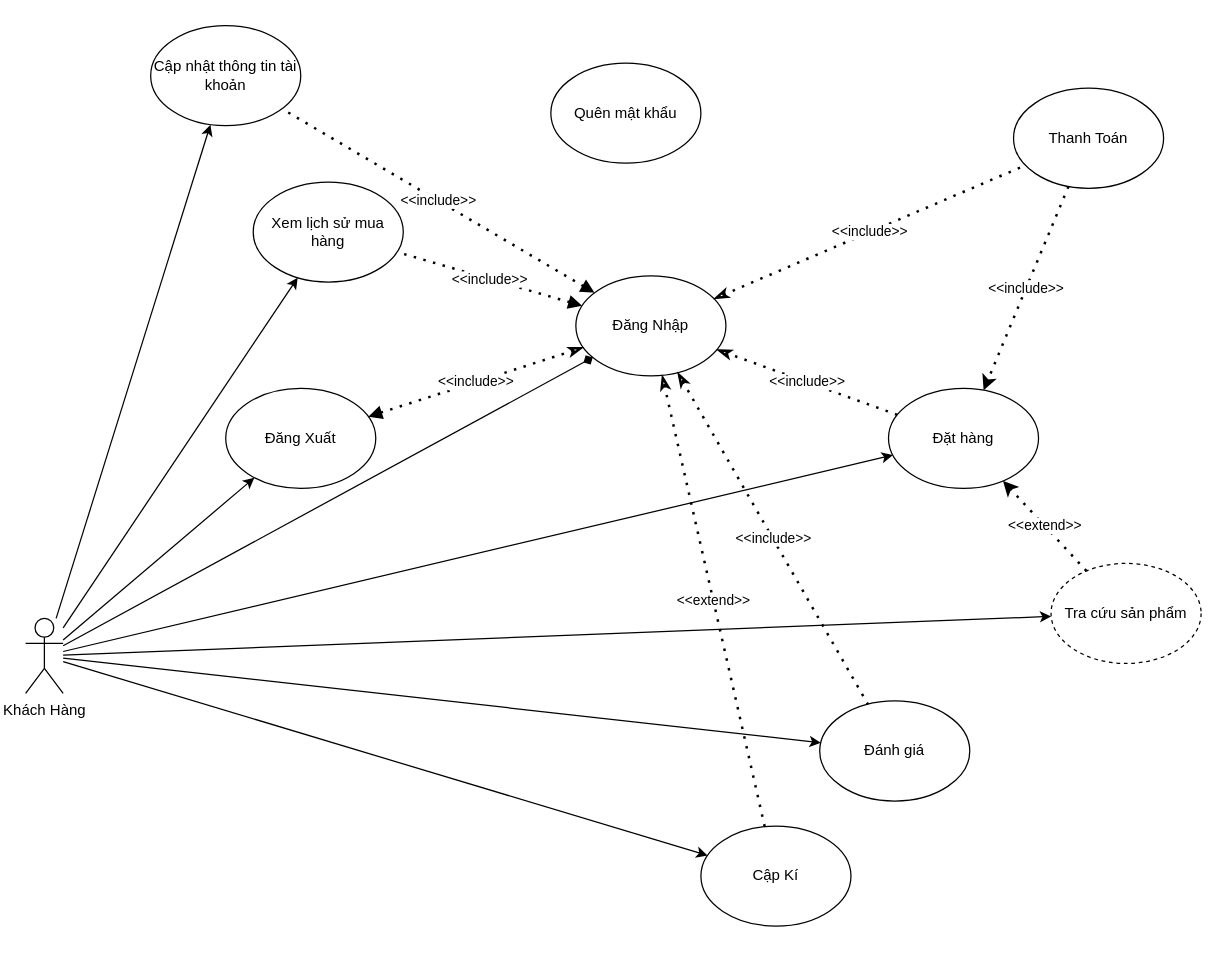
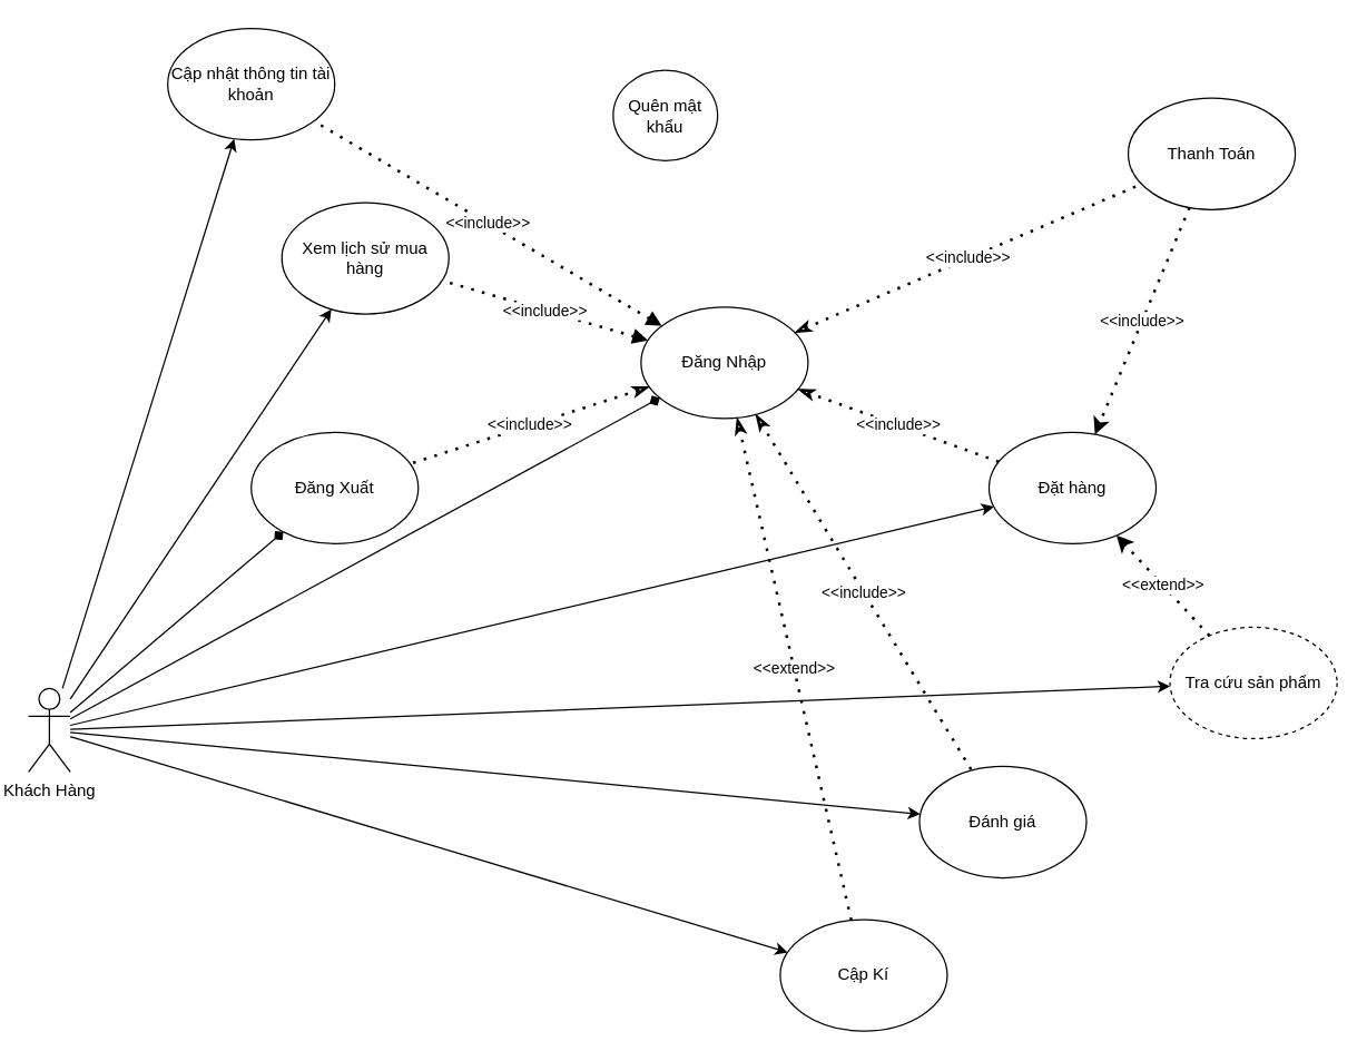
  <mxCell id="0" />
  <mxCell id="1" parent="0" />
  <mxCell id="2" value="Khách Hàng" style="shape=umlActor;verticalLabelPosition=bottom;verticalAlign=top;html=1;outlineConnect=0;movable=1;resizable=1;rotatable=1;deletable=1;editable=1;locked=0;connectable=1;" parent="1" vertex="1"><mxGeometry y="494" width="30" height="60" as="geometry" x="20" /></mxCell>
  <mxCell id="3" value="Đăng Nhập" style="ellipse;whiteSpace=wrap;html=1;movable=1;resizable=1;rotatable=1;deletable=1;editable=1;locked=0;connectable=1;" parent="1" vertex="1"><mxGeometry x="460" y="220" width="120" height="80" as="geometry" /></mxCell>
  <mxCell id="4" value="Xem lịch sử mua hàng" style="ellipse;whiteSpace=wrap;html=1;movable=1;resizable=1;rotatable=1;deletable=1;editable=1;locked=0;connectable=1;" parent="1" vertex="1"><mxGeometry x="202" y="145" width="120" height="80" as="geometry" /></mxCell>
  <mxCell id="5" value="Cập nhật thông tin tài khoản" style="ellipse;whiteSpace=wrap;html=1;movable=1;resizable=1;rotatable=1;deletable=1;editable=1;locked=0;connectable=1;" parent="1" vertex="1"><mxGeometry x="120" y="20" width="120" height="80" as="geometry" /></mxCell>
- <mxCell id="6" value="Đánh giá" style="ellipse;whiteSpace=wrap;html=1;movable=1;resizable=1;rotatable=1;deletable=1;editable=1;locked=0;connectable=1;" parent="1" vertex="1"><mxGeometry x="655" y="560" width="120" height="80" as="geometry" /></mxCell>
+ <mxCell id="6" value="Đánh giá" style="ellipse;whiteSpace=wrap;html=1;movable=1;resizable=1;rotatable=1;deletable=1;editable=1;locked=0;connectable=1;" parent="1" vertex="1"><mxGeometry x="660" y="550" width="120" height="80" as="geometry" /></mxCell>
  <mxCell id="7" value="&amp;lt;&amp;lt;include&amp;gt;&amp;gt;" style="endArrow=none;dashed=1;html=1;dashPattern=1 3;strokeWidth=2;rounded=0;startArrow=block;startFill=1;movable=1;resizable=1;rotatable=1;deletable=1;editable=1;locked=0;connectable=1;" parent="1" source="3" target="4" edge="1"><mxGeometry width="50" height="50" relative="1" as="geometry"><mxPoint x="300" y="310" as="sourcePoint" /><mxPoint x="350" y="260" as="targetPoint" /></mxGeometry></mxCell>
  <mxCell id="8" value="&amp;lt;&amp;lt;include&amp;gt;&amp;gt;" style="endArrow=none;dashed=1;html=1;dashPattern=1 3;strokeWidth=2;rounded=0;startArrow=block;startFill=1;movable=1;resizable=1;rotatable=1;deletable=1;editable=1;locked=0;connectable=1;" parent="1" source="3" target="5" edge="1"><mxGeometry width="50" height="50" relative="1" as="geometry"><mxPoint x="410" y="270" as="sourcePoint" /><mxPoint x="460" y="220" as="targetPoint" /></mxGeometry></mxCell>
  <mxCell id="9" value="&amp;lt;&amp;lt;include&amp;gt;&amp;gt;" style="endArrow=none;dashed=1;html=1;dashPattern=1 3;strokeWidth=2;rounded=0;startArrow=classicThin;startFill=0;movable=1;resizable=1;rotatable=1;deletable=1;editable=1;locked=0;connectable=1;" parent="1" source="3" target="6" edge="1"><mxGeometry width="50" height="50" relative="1" as="geometry"><mxPoint x="490" y="210" as="sourcePoint" /><mxPoint x="540" y="160" as="targetPoint" /></mxGeometry></mxCell>
  <mxCell id="10" value="" style="endArrow=diamond;html=1;rounded=0;movable=1;resizable=1;rotatable=1;deletable=1;editable=1;locked=0;connectable=1;" parent="1" source="2" target="3" edge="1"><mxGeometry width="50" height="50" relative="1" as="geometry"><mxPoint x="90" y="200" as="sourcePoint" /><mxPoint x="140" y="150" as="targetPoint" /></mxGeometry></mxCell>
  <mxCell id="11" value="" style="endArrow=classic;html=1;rounded=0;movable=1;resizable=1;rotatable=1;deletable=1;editable=1;locked=0;connectable=1;" parent="1" source="2" target="5" edge="1"><mxGeometry width="50" height="50" relative="1" as="geometry"><mxPoint x="190" y="330" as="sourcePoint" /><mxPoint x="240" y="280" as="targetPoint" /></mxGeometry></mxCell>
  <mxCell id="12" value="" style="endArrow=classic;html=1;rounded=0;movable=1;resizable=1;rotatable=1;deletable=1;editable=1;locked=0;connectable=1;" parent="1" source="2" target="6" edge="1"><mxGeometry width="50" height="50" relative="1" as="geometry"><mxPoint x="540" y="330" as="sourcePoint" /><mxPoint x="590" y="280" as="targetPoint" /></mxGeometry></mxCell>
- <mxCell id="13" value="Quên mật khẩu" style="ellipse;whiteSpace=wrap;html=1;movable=1;resizable=1;rotatable=1;deletable=1;editable=1;locked=0;connectable=1;" parent="1" vertex="1"><mxGeometry x="440" y="50" width="120" height="80" as="geometry" /></mxCell>
+ <mxCell id="13" value="Quên mật khẩu" style="ellipse;whiteSpace=wrap;html=1;movable=1;resizable=1;rotatable=1;deletable=1;editable=1;locked=0;connectable=1;" parent="1" vertex="1"><mxGeometry x="440" y="50" width="75" height="65" as="geometry" /></mxCell>
  <mxCell id="14" value="" style="endArrow=classic;html=1;rounded=0;movable=1;resizable=1;rotatable=1;deletable=1;editable=1;locked=0;connectable=1;" parent="1" source="2" target="4" edge="1"><mxGeometry width="50" height="50" relative="1" as="geometry"><mxPoint x="60" y="250" as="sourcePoint" /><mxPoint x="110" y="200" as="targetPoint" /></mxGeometry></mxCell>
  <mxCell id="15" value="Cập Kí" style="ellipse;whiteSpace=wrap;html=1;movable=1;resizable=1;rotatable=1;deletable=1;editable=1;locked=0;connectable=1;" parent="1" vertex="1"><mxGeometry x="560" y="660" width="120" height="80" as="geometry" /></mxCell>
  <mxCell id="16" value="" style="endArrow=classic;html=1;rounded=0;movable=1;resizable=1;rotatable=1;deletable=1;editable=1;locked=0;connectable=1;" parent="1" source="2" target="15" edge="1"><mxGeometry width="50" height="50" relative="1" as="geometry"><mxPoint x="54" y="596.188" as="sourcePoint" /><mxPoint x="190" y="550" as="targetPoint" /></mxGeometry></mxCell>
  <mxCell id="17" value="Đặt hàng" style="ellipse;whiteSpace=wrap;html=1;movable=1;resizable=1;rotatable=1;deletable=1;editable=1;locked=0;connectable=1;" parent="1" vertex="1"><mxGeometry x="710" y="310" width="120" height="80" as="geometry" /></mxCell>
  <mxCell id="18" value="" style="endArrow=classic;html=1;rounded=0;movable=1;resizable=1;rotatable=1;deletable=1;editable=1;locked=0;connectable=1;" parent="1" source="2" target="17" edge="1"><mxGeometry width="50" height="50" relative="1" as="geometry"><mxPoint x="50" y="520" as="sourcePoint" /><mxPoint x="290" y="590" as="targetPoint" /></mxGeometry></mxCell>
  <mxCell id="19" value="Tra cứu sản phẩm" style="ellipse;whiteSpace=wrap;html=1;movable=1;resizable=1;rotatable=1;deletable=1;editable=1;locked=0;connectable=1;dashed=1;" parent="1" vertex="1"><mxGeometry x="840" y="450" width="120" height="80" as="geometry" /></mxCell>
  <mxCell id="20" value="" style="endArrow=classic;html=1;rounded=0;movable=1;resizable=1;rotatable=1;deletable=1;editable=1;locked=0;connectable=1;" parent="1" source="2" target="19" edge="1"><mxGeometry width="50" height="50" relative="1" as="geometry"><mxPoint x="39" y="602" as="sourcePoint" /><mxPoint x="121" y="691" as="targetPoint" /></mxGeometry></mxCell>
  <mxCell id="21" value="&amp;lt;&amp;lt;include&amp;gt;&amp;gt;" style="endArrow=classic;dashed=1;html=1;dashPattern=1 3;strokeWidth=2;rounded=0;endFill=1;startArrow=none;startFill=0;movable=1;resizable=1;rotatable=1;deletable=1;editable=1;locked=0;connectable=1;" parent="1" edge="1"><mxGeometry width="50" height="50" relative="1" as="geometry"><mxPoint x="853.927" y="148.538" as="sourcePoint" /><mxPoint x="786.059" y="311.459" as="targetPoint" /></mxGeometry></mxCell>
  <mxCell id="22" value="&amp;lt;&amp;lt;include&amp;gt;&amp;gt;" style="endArrow=classicThin;dashed=1;html=1;dashPattern=1 3;strokeWidth=2;rounded=0;startArrow=none;startFill=0;endFill=0;movable=1;resizable=1;rotatable=1;deletable=1;editable=1;locked=0;connectable=1;" parent="1" source="17" target="3" edge="1"><mxGeometry width="50" height="50" relative="1" as="geometry"><mxPoint x="470" y="380" as="sourcePoint" /><mxPoint x="520" y="330" as="targetPoint" /></mxGeometry></mxCell>
  <mxCell id="23" value="Đăng Xuất" style="ellipse;whiteSpace=wrap;html=1;movable=1;resizable=1;rotatable=1;deletable=1;editable=1;locked=0;connectable=1;" parent="1" vertex="1"><mxGeometry x="180" y="310" width="120" height="80" as="geometry" /></mxCell>
- <mxCell id="24" value="&amp;lt;&amp;lt;include&amp;gt;&amp;gt;" style="endArrow=block;dashed=1;html=1;dashPattern=1 3;strokeWidth=2;rounded=0;startArrow=classicThin;startFill=0;movable=1;resizable=1;rotatable=1;deletable=1;editable=1;locked=0;connectable=1;" parent="1" source="3" target="23" edge="1"><mxGeometry x="0.001" width="50" height="50" relative="1" as="geometry"><mxPoint x="481.726" y="213.2" as="sourcePoint" /><mxPoint x="684.276" y="241.796" as="targetPoint" /><Array as="points" /><mxPoint as="offset" /></mxGeometry></mxCell>
- <mxCell id="25" value="" style="endArrow=classic;html=1;rounded=0;" parent="1" source="2" target="23" edge="1"><mxGeometry width="50" height="50" relative="1" as="geometry"><mxPoint x="260" y="440" as="sourcePoint" /><mxPoint x="310" y="390" as="targetPoint" /></mxGeometry></mxCell>
+ <mxCell id="24" value="&amp;lt;&amp;lt;include&amp;gt;&amp;gt;" style="endArrow=none;dashed=1;html=1;dashPattern=1 3;strokeWidth=2;rounded=0;startArrow=classicThin;startFill=0;movable=1;resizable=1;rotatable=1;deletable=1;editable=1;locked=0;connectable=1;" parent="1" source="3" target="23" edge="1"><mxGeometry x="0.001" width="50" height="50" relative="1" as="geometry"><mxPoint x="481.726" y="213.2" as="sourcePoint" /><mxPoint x="684.276" y="241.796" as="targetPoint" /><Array as="points" /><mxPoint as="offset" /></mxGeometry></mxCell>
+ <mxCell id="25" value="" style="endArrow=diamond;html=1;rounded=0;" parent="1" source="2" target="23" edge="1"><mxGeometry width="50" height="50" relative="1" as="geometry"><mxPoint x="260" y="440" as="sourcePoint" /><mxPoint x="310" y="390" as="targetPoint" /></mxGeometry></mxCell>
  <mxCell id="26" value="&amp;lt;&amp;lt;extend&amp;gt;&amp;gt;" style="endArrow=classicThin;dashed=1;html=1;dashPattern=1 3;strokeWidth=2;rounded=0;endFill=0;" parent="1" source="15" target="3" edge="1"><mxGeometry width="50" height="50" relative="1" as="geometry"><mxPoint x="730" y="660" as="sourcePoint" /><mxPoint x="780" y="610" as="targetPoint" /></mxGeometry></mxCell>
  <mxCell id="27" value="Thanh Toán" style="ellipse;whiteSpace=wrap;html=1;" parent="1" vertex="1"><mxGeometry x="810" width="120" height="80" as="geometry" y="70" /></mxCell>
  <mxCell id="28" value="&amp;lt;&amp;lt;include&amp;gt;&amp;gt;" style="endArrow=none;dashed=1;html=1;dashPattern=1 3;strokeWidth=2;rounded=0;startArrow=classicThin;startFill=0;" parent="1" source="3" target="27" edge="1"><mxGeometry width="50" height="50" relative="1" as="geometry"><mxPoint x="690" y="230" as="sourcePoint" /><mxPoint x="740" y="180" as="targetPoint" /></mxGeometry></mxCell>
  <mxCell id="29" value="&amp;lt;&amp;lt;extend&amp;gt;&amp;gt;" style="endArrow=classic;dashed=1;html=1;dashPattern=1 3;strokeWidth=2;rounded=0;startArrow=none;startFill=0;endFill=1;" edge="1" parent="1" source="19" target="17"><mxGeometry width="50" height="50" relative="1" as="geometry"><mxPoint x="900" y="390" as="sourcePoint" /><mxPoint x="950" y="340" as="targetPoint" /></mxGeometry></mxCell>
